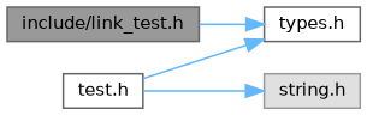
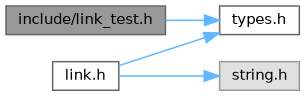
  digraph {
    rankdir=LR
    node [color=grey40 fillcolor=white fontname=Helvetica fontsize=10 shape=box style=filled]
    edge [color=steelblue1 fontname=Helvetica fontsize=10 labelfontname=Helvetica labelfontsize=10 style=solid]
    n1 [color=gray40 fillcolor=grey60 fontcolor=black height=0.2 label="include/link_test.h" width=0.4]
    n2 [height=0.2 label="types.h" width=0.4]
-   n3 [height=0.2 label="test.h" width=0.4]
+   n3 [height=0.2 label="link.h" width=0.4]
    n4 [color=grey60 fillcolor="#E0E0E0" height=0.2 label="string.h" width=0.4]
    n1 -> n2
    n3 -> n2
    n3 -> n4
  }
